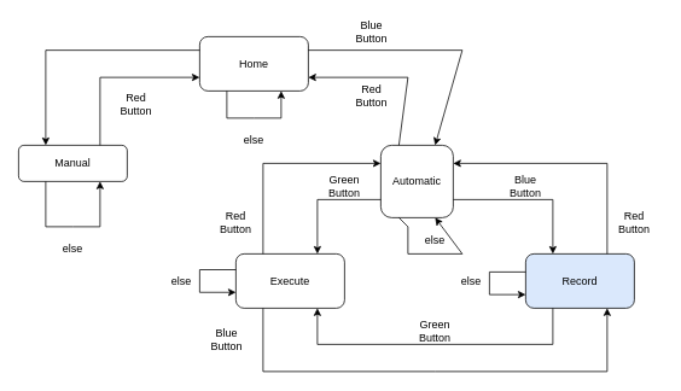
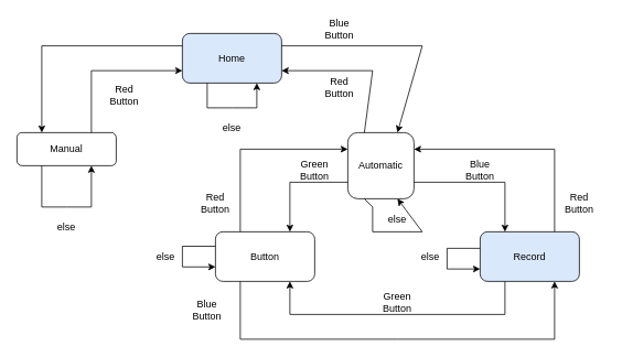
  <mxCell id="0" />
  <mxCell id="1" parent="0" />
- <mxCell id="2" value="Home" style="rounded=1;whiteSpace=wrap;html=1;" parent="1" vertex="1"><mxGeometry x="220" y="40" width="120" height="60" as="geometry" /></mxCell>
+ <mxCell id="2" value="Home" style="rounded=1;whiteSpace=wrap;html=1;fillColor=#dae8fc;" parent="1" vertex="1"><mxGeometry x="220" y="40" width="120" height="60" as="geometry" /></mxCell>
  <mxCell id="3" value="Manual" style="rounded=1;whiteSpace=wrap;html=1;" parent="1" vertex="1"><mxGeometry x="20" y="160" width="120" height="40" as="geometry" /></mxCell>
  <mxCell id="4" value="Automatic" style="rounded=1;whiteSpace=wrap;html=1;" parent="1" vertex="1"><mxGeometry x="420" y="160" width="80" height="80" as="geometry" /></mxCell>
  <mxCell id="5" value="Record" style="rounded=1;whiteSpace=wrap;html=1;fillColor=#dae8fc;" parent="1" vertex="1"><mxGeometry x="580" y="280" width="120" height="60" as="geometry" /></mxCell>
- <mxCell id="6" value="Execute" style="rounded=1;whiteSpace=wrap;html=1;" parent="1" vertex="1"><mxGeometry x="260" y="280" width="120" height="60" as="geometry" /></mxCell>
+ <mxCell id="6" value="Button" style="rounded=1;whiteSpace=wrap;html=1;" parent="1" vertex="1"><mxGeometry x="260" y="280" width="120" height="60" as="geometry" /></mxCell>
  <mxCell id="7" value="" style="endArrow=classic;html=1;rounded=0;exitX=1;exitY=0.25;exitDx=0;exitDy=0;entryX=0.75;entryY=0;entryDx=0;entryDy=0;" parent="1" source="2" target="4" edge="1"><mxGeometry width="50" height="50" relative="1" as="geometry"><mxPoint x="250" y="160" as="sourcePoint" /><mxPoint x="300" y="110" as="targetPoint" /><Array as="points"><mxPoint x="510" y="55" /></Array></mxGeometry></mxCell>
  <mxCell id="8" value="" style="endArrow=classic;html=1;rounded=0;entryX=0.25;entryY=0;entryDx=0;entryDy=0;exitX=0;exitY=0.25;exitDx=0;exitDy=0;" parent="1" source="2" target="3" edge="1"><mxGeometry width="50" height="50" relative="1" as="geometry"><mxPoint x="250" y="290" as="sourcePoint" /><mxPoint x="300" y="240" as="targetPoint" /><Array as="points"><mxPoint x="50" y="55" /></Array></mxGeometry></mxCell>
  <mxCell id="9" value="" style="endArrow=classic;html=1;rounded=0;exitX=0.75;exitY=0;exitDx=0;exitDy=0;entryX=1;entryY=0.25;entryDx=0;entryDy=0;" parent="1" source="5" target="4" edge="1"><mxGeometry width="50" height="50" relative="1" as="geometry"><mxPoint x="390" y="290" as="sourcePoint" /><mxPoint x="610" y="410" as="targetPoint" /><Array as="points"><mxPoint x="670" y="180" /></Array></mxGeometry></mxCell>
  <mxCell id="10" value="Blue Button" style="text;html=1;strokeColor=none;fillColor=none;align=center;verticalAlign=middle;whiteSpace=wrap;rounded=0;" parent="1" vertex="1"><mxGeometry x="380" y="20" width="60" height="30" as="geometry" /></mxCell>
  <mxCell id="11" value="" style="endArrow=classic;html=1;rounded=0;exitX=0.75;exitY=0;exitDx=0;exitDy=0;entryX=0;entryY=0.75;entryDx=0;entryDy=0;" parent="1" source="3" target="2" edge="1"><mxGeometry width="50" height="50" relative="1" as="geometry"><mxPoint x="150" y="230" as="sourcePoint" /><mxPoint x="200" y="180" as="targetPoint" /><Array as="points"><mxPoint x="110" y="85" /></Array></mxGeometry></mxCell>
  <mxCell id="12" value="Red Button" style="text;html=1;strokeColor=none;fillColor=none;align=center;verticalAlign=middle;whiteSpace=wrap;rounded=0;" parent="1" vertex="1"><mxGeometry x="120" y="100" width="60" height="30" as="geometry" /></mxCell>
  <mxCell id="13" value="" style="endArrow=classic;html=1;rounded=0;entryX=1;entryY=0.75;entryDx=0;entryDy=0;exitX=0.25;exitY=0;exitDx=0;exitDy=0;" parent="1" source="4" target="2" edge="1"><mxGeometry width="50" height="50" relative="1" as="geometry"><mxPoint x="420" y="230" as="sourcePoint" /><mxPoint x="470" y="180" as="targetPoint" /><Array as="points"><mxPoint x="450" y="85" /></Array></mxGeometry></mxCell>
  <mxCell id="14" value="Red Button" style="text;html=1;strokeColor=none;fillColor=none;align=center;verticalAlign=middle;whiteSpace=wrap;rounded=0;" parent="1" vertex="1"><mxGeometry x="380" y="90" width="60" height="30" as="geometry" /></mxCell>
  <mxCell id="15" value="Blue Button" style="text;html=1;strokeColor=none;fillColor=none;align=center;verticalAlign=middle;whiteSpace=wrap;rounded=0;" parent="1" vertex="1"><mxGeometry x="550" y="190" width="60" height="30" as="geometry" /></mxCell>
  <mxCell id="16" value="Red Button" style="text;html=1;strokeColor=none;fillColor=none;align=center;verticalAlign=middle;whiteSpace=wrap;rounded=0;" parent="1" vertex="1"><mxGeometry x="670" y="230" width="60" height="30" as="geometry" /></mxCell>
  <mxCell id="17" value="" style="endArrow=classic;html=1;rounded=0;exitX=0.25;exitY=1;exitDx=0;exitDy=0;entryX=0.75;entryY=1;entryDx=0;entryDy=0;" parent="1" source="3" target="3" edge="1"><mxGeometry width="50" height="50" relative="1" as="geometry"><mxPoint x="190" y="270" as="sourcePoint" /><mxPoint x="150" y="280" as="targetPoint" /><Array as="points"><mxPoint x="50" y="250" /><mxPoint x="80" y="250" /><mxPoint x="110" y="250" /></Array></mxGeometry></mxCell>
  <mxCell id="18" value="else" style="text;html=1;strokeColor=none;fillColor=none;align=center;verticalAlign=middle;whiteSpace=wrap;rounded=0;" parent="1" vertex="1"><mxGeometry x="50" y="260" width="60" height="30" as="geometry" /></mxCell>
  <mxCell id="19" value="" style="endArrow=classic;html=1;rounded=0;exitX=0.25;exitY=1;exitDx=0;exitDy=0;entryX=0.75;entryY=1;entryDx=0;entryDy=0;" parent="1" edge="1"><mxGeometry width="50" height="50" relative="1" as="geometry"><mxPoint x="250" y="100" as="sourcePoint" /><mxPoint x="310" y="100" as="targetPoint" /><Array as="points"><mxPoint x="250" y="130" /><mxPoint x="280" y="130" /><mxPoint x="310" y="130" /></Array></mxGeometry></mxCell>
  <mxCell id="20" value="else" style="text;html=1;strokeColor=none;fillColor=none;align=center;verticalAlign=middle;whiteSpace=wrap;rounded=0;" parent="1" vertex="1"><mxGeometry x="250" y="140" width="60" height="30" as="geometry" /></mxCell>
  <mxCell id="21" value="else" style="text;html=1;strokeColor=none;fillColor=none;align=center;verticalAlign=middle;whiteSpace=wrap;rounded=0;" parent="1" vertex="1"><mxGeometry x="450" y="250" width="60" height="30" as="geometry" /></mxCell>
  <mxCell id="22" value="" style="endArrow=classic;html=1;rounded=0;exitX=0.25;exitY=1;exitDx=0;exitDy=0;entryX=0.75;entryY=1;entryDx=0;entryDy=0;" parent="1" source="4" target="4" edge="1"><mxGeometry width="50" height="50" relative="1" as="geometry"><mxPoint x="500" y="260" as="sourcePoint" /><mxPoint x="500" y="280" as="targetPoint" /><Array as="points"><mxPoint x="450" y="250" /><mxPoint x="450" y="280" /><mxPoint x="510" y="280" /></Array></mxGeometry></mxCell>
  <mxCell id="23" value="" style="endArrow=classic;html=1;rounded=0;exitX=0;exitY=0.25;exitDx=0;exitDy=0;" parent="1" edge="1"><mxGeometry width="50" height="50" relative="1" as="geometry"><mxPoint x="580" y="300" as="sourcePoint" /><mxPoint x="580" y="325" as="targetPoint" /><Array as="points"><mxPoint x="540" y="300" /><mxPoint x="540" y="325" /></Array></mxGeometry></mxCell>
  <mxCell id="24" value="else" style="text;html=1;strokeColor=none;fillColor=none;align=center;verticalAlign=middle;whiteSpace=wrap;rounded=0;" parent="1" vertex="1"><mxGeometry x="490" y="295" width="60" height="30" as="geometry" /></mxCell>
  <mxCell id="25" value="Green Button" style="text;html=1;strokeColor=none;fillColor=none;align=center;verticalAlign=middle;whiteSpace=wrap;rounded=0;" parent="1" vertex="1"><mxGeometry x="350" y="190" width="60" height="30" as="geometry" /></mxCell>
  <mxCell id="26" value="Red Button" style="text;html=1;strokeColor=none;fillColor=none;align=center;verticalAlign=middle;whiteSpace=wrap;rounded=0;" parent="1" vertex="1"><mxGeometry x="230" y="230" width="60" height="30" as="geometry" /></mxCell>
  <mxCell id="27" value="" style="endArrow=classic;html=1;rounded=0;exitX=0.25;exitY=0;exitDx=0;exitDy=0;entryX=0;entryY=0.25;entryDx=0;entryDy=0;" parent="1" source="6" target="4" edge="1"><mxGeometry width="50" height="50" relative="1" as="geometry"><mxPoint x="420" y="320" as="sourcePoint" /><mxPoint x="470" y="270" as="targetPoint" /><Array as="points"><mxPoint x="290" y="180" /></Array></mxGeometry></mxCell>
  <mxCell id="28" value="" style="endArrow=classic;html=1;rounded=0;exitX=0;exitY=0.75;exitDx=0;exitDy=0;entryX=0.75;entryY=0;entryDx=0;entryDy=0;" parent="1" source="4" target="6" edge="1"><mxGeometry width="50" height="50" relative="1" as="geometry"><mxPoint x="340" y="240" as="sourcePoint" /><mxPoint x="390" y="190" as="targetPoint" /><Array as="points"><mxPoint x="350" y="220" /></Array></mxGeometry></mxCell>
  <mxCell id="29" value="" style="endArrow=classic;html=1;rounded=0;exitX=1;exitY=0.75;exitDx=0;exitDy=0;entryX=0.25;entryY=0;entryDx=0;entryDy=0;" parent="1" source="4" target="5" edge="1"><mxGeometry width="50" height="50" relative="1" as="geometry"><mxPoint x="420" y="260" as="sourcePoint" /><mxPoint x="470" y="210" as="targetPoint" /><Array as="points"><mxPoint x="610" y="220" /></Array></mxGeometry></mxCell>
  <mxCell id="30" value="" style="endArrow=classic;html=1;rounded=0;exitX=0.25;exitY=1;exitDx=0;exitDy=0;entryX=0.75;entryY=1;entryDx=0;entryDy=0;" parent="1" source="5" target="6" edge="1"><mxGeometry width="50" height="50" relative="1" as="geometry"><mxPoint x="420" y="370" as="sourcePoint" /><mxPoint x="470" y="320" as="targetPoint" /><Array as="points"><mxPoint x="610" y="380" /><mxPoint x="350" y="380" /></Array></mxGeometry></mxCell>
  <mxCell id="31" value="" style="endArrow=classic;html=1;rounded=0;exitX=0.25;exitY=1;exitDx=0;exitDy=0;entryX=0.75;entryY=1;entryDx=0;entryDy=0;" parent="1" source="6" target="5" edge="1"><mxGeometry width="50" height="50" relative="1" as="geometry"><mxPoint x="350" y="390" as="sourcePoint" /><mxPoint x="400" y="340" as="targetPoint" /><Array as="points"><mxPoint x="290" y="410" /><mxPoint x="480" y="410" /><mxPoint x="670" y="410" /></Array></mxGeometry></mxCell>
  <mxCell id="32" value="Blue Button" style="text;html=1;strokeColor=none;fillColor=none;align=center;verticalAlign=middle;whiteSpace=wrap;rounded=0;" parent="1" vertex="1"><mxGeometry x="220" y="360" width="60" height="30" as="geometry" /></mxCell>
  <mxCell id="33" value="" style="endArrow=classic;html=1;rounded=0;exitX=0;exitY=0.25;exitDx=0;exitDy=0;" parent="1" edge="1"><mxGeometry width="50" height="50" relative="1" as="geometry"><mxPoint x="260" y="297.5" as="sourcePoint" /><mxPoint x="260" y="322.5" as="targetPoint" /><Array as="points"><mxPoint x="220" y="297.5" /><mxPoint x="220" y="322.5" /></Array></mxGeometry></mxCell>
  <mxCell id="34" value="else" style="text;html=1;strokeColor=none;fillColor=none;align=center;verticalAlign=middle;whiteSpace=wrap;rounded=0;" parent="1" vertex="1"><mxGeometry x="170" y="295" width="60" height="30" as="geometry" /></mxCell>
  <mxCell id="35" value="Green Button" style="text;html=1;strokeColor=none;fillColor=none;align=center;verticalAlign=middle;whiteSpace=wrap;rounded=0;" parent="1" vertex="1"><mxGeometry x="450" y="350" width="60" height="30" as="geometry" /></mxCell>
